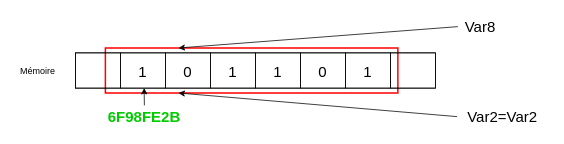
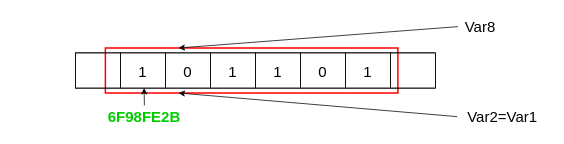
  <mxCell id="0" />
  <mxCell id="1" parent="0" />
  <mxCell id="2" value="" style="rounded=0;whiteSpace=wrap;html=1;strokeColor=#FF0000;strokeWidth=2;" vertex="1" parent="1"><mxGeometry x="140" y="63.5" width="390" height="60" as="geometry" /></mxCell>
  <mxCell id="3" value="" style="childLayout=tableLayout;recursiveResize=0;shadow=0;fillColor=none;fontSize=19;" vertex="1" parent="1"><mxGeometry x="100" y="70" width="480" height="47" as="geometry" /></mxCell>
  <mxCell id="4" value="" style="shape=tableRow;horizontal=0;startSize=0;swimlaneHead=0;swimlaneBody=0;top=0;left=0;bottom=0;right=0;dropTarget=0;collapsible=0;recursiveResize=0;expand=0;fontStyle=0;fillColor=none;strokeColor=inherit;" vertex="1" parent="3"><mxGeometry width="480" height="47" as="geometry" /></mxCell>
  <mxCell id="5" value="" style="connectable=0;recursiveResize=0;strokeColor=inherit;fillColor=none;align=center;whiteSpace=wrap;html=1;" vertex="1" parent="4"><mxGeometry width="60" height="47" as="geometry"><mxRectangle width="60" height="47" as="alternateBounds" /></mxGeometry></mxCell>
  <mxCell id="6" value="1" style="connectable=0;recursiveResize=0;strokeColor=inherit;fillColor=none;align=center;whiteSpace=wrap;html=1;fontSize=20;" vertex="1" parent="4"><mxGeometry x="60" width="60" height="47" as="geometry"><mxRectangle width="60" height="47" as="alternateBounds" /></mxGeometry></mxCell>
  <mxCell id="7" value="0" style="connectable=0;recursiveResize=0;strokeColor=inherit;fillColor=none;align=center;whiteSpace=wrap;html=1;fontSize=20;" vertex="1" parent="4"><mxGeometry x="120" width="60" height="47" as="geometry"><mxRectangle width="60" height="47" as="alternateBounds" /></mxGeometry></mxCell>
  <mxCell id="8" value="1" style="connectable=0;recursiveResize=0;strokeColor=inherit;fillColor=none;align=center;whiteSpace=wrap;html=1;fontSize=20;" vertex="1" parent="4"><mxGeometry x="180" width="60" height="47" as="geometry"><mxRectangle width="60" height="47" as="alternateBounds" /></mxGeometry></mxCell>
  <mxCell id="9" value="&lt;div style=&quot;font-size: 20px;&quot;&gt;1&lt;/div&gt;" style="connectable=0;recursiveResize=0;strokeColor=inherit;fillColor=none;align=center;whiteSpace=wrap;html=1;fontSize=20;" vertex="1" parent="4"><mxGeometry x="240" width="60" height="47" as="geometry"><mxRectangle width="60" height="47" as="alternateBounds" /></mxGeometry></mxCell>
  <mxCell id="10" value="0" style="connectable=0;recursiveResize=0;strokeColor=inherit;fillColor=none;align=center;whiteSpace=wrap;html=1;fontSize=20;" vertex="1" parent="4"><mxGeometry x="300" width="60" height="47" as="geometry"><mxRectangle width="60" height="47" as="alternateBounds" /></mxGeometry></mxCell>
  <mxCell id="11" value="1" style="connectable=0;recursiveResize=0;strokeColor=inherit;fillColor=none;align=center;whiteSpace=wrap;html=1;fontSize=20;" vertex="1" parent="4"><mxGeometry x="360" width="60" height="47" as="geometry"><mxRectangle width="60" height="47" as="alternateBounds" /></mxGeometry></mxCell>
  <mxCell id="12" style="connectable=0;recursiveResize=0;strokeColor=inherit;fillColor=none;align=center;whiteSpace=wrap;html=1;fontSize=20;" vertex="1" parent="4"><mxGeometry x="420" width="60" height="47" as="geometry"><mxRectangle width="60" height="47" as="alternateBounds" /></mxGeometry></mxCell>
  <mxCell id="13" value="Var8" style="text;html=1;strokeColor=none;fillColor=none;align=center;verticalAlign=middle;whiteSpace=wrap;rounded=0;fontSize=20;" vertex="1" parent="1"><mxGeometry x="610" y="20" width="60" height="30" as="geometry" /></mxCell>
  <mxCell id="14" value="" style="endArrow=classic;html=1;rounded=0;entryX=0.25;entryY=0;entryDx=0;entryDy=0;exitX=0;exitY=0.5;exitDx=0;exitDy=0;" edge="1" parent="1" source="13" target="2"><mxGeometry width="50" height="50" relative="1" as="geometry"><mxPoint x="350" y="90" as="sourcePoint" /><mxPoint x="400" y="40" as="targetPoint" /></mxGeometry></mxCell>
- <mxCell id="15" value="&lt;div&gt;Var2=Var2&lt;/div&gt;" style="text;html=1;strokeColor=none;fillColor=none;align=center;verticalAlign=middle;whiteSpace=wrap;rounded=0;fontSize=20;" vertex="1" parent="1"><mxGeometry x="609" y="140" width="121" height="30" as="geometry" /></mxCell>
+ <mxCell id="15" value="&lt;div&gt;Var2=Var1&lt;/div&gt;" style="text;html=1;strokeColor=none;fillColor=none;align=center;verticalAlign=middle;whiteSpace=wrap;rounded=0;fontSize=20;" vertex="1" parent="1"><mxGeometry x="609" y="140" width="121" height="30" as="geometry" /></mxCell>
  <mxCell id="16" value="" style="endArrow=classic;html=1;rounded=0;entryX=0.25;entryY=1;entryDx=0;entryDy=0;exitX=0;exitY=0.5;exitDx=0;exitDy=0;" edge="1" parent="1" source="15" target="2"><mxGeometry width="50" height="50" relative="1" as="geometry"><mxPoint x="350" y="210" as="sourcePoint" /><mxPoint x="400" y="160" as="targetPoint" /></mxGeometry></mxCell>
- <mxCell id="17" value="Mémoire" style="text;html=1;strokeColor=none;fillColor=none;align=center;verticalAlign=middle;whiteSpace=wrap;rounded=0;" vertex="1" parent="1"><mxGeometry x="20" y="78.5" width="60" height="30" as="geometry" /></mxCell>
  <mxCell id="18" value="6F98FE2B" style="text;html=1;strokeColor=none;fillColor=none;align=center;verticalAlign=middle;whiteSpace=wrap;rounded=0;fontColor=#00CC00;fontStyle=1;fontSize=20;" vertex="1" parent="1"><mxGeometry x="162" y="140" width="60" height="30" as="geometry" /></mxCell>
  <mxCell id="19" value="" style="endArrow=classic;html=1;rounded=0;entryX=0.191;entryY=0.997;entryDx=0;entryDy=0;exitX=0.5;exitY=0;exitDx=0;exitDy=0;entryPerimeter=0;" edge="1" parent="1" source="18" target="4"><mxGeometry width="50" height="50" relative="1" as="geometry"><mxPoint x="150" y="280" as="sourcePoint" /><mxPoint x="200" y="130" as="targetPoint" /></mxGeometry></mxCell>
